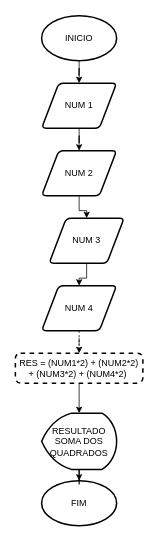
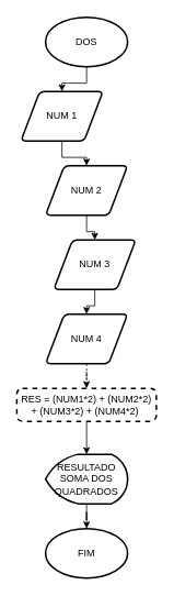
  <mxCell id="0" />
  <mxCell id="1" parent="0" />
  <mxCell id="2" value="" style="edgeStyle=orthogonalEdgeStyle;rounded=0;orthogonalLoop=1;jettySize=auto;html=1;" edge="1" parent="1" source="3" target="6"><mxGeometry relative="1" as="geometry" /></mxCell>
- <mxCell id="3" value="INICIO" style="strokeWidth=2;html=1;shape=mxgraph.flowchart.start_1;whiteSpace=wrap;" vertex="1" parent="1"><mxGeometry x="55" y="20" width="100" height="60" as="geometry" /></mxCell>
+ <mxCell id="3" value="DOS" style="strokeWidth=2;html=1;shape=mxgraph.flowchart.start_1;whiteSpace=wrap;" vertex="1" parent="1"><mxGeometry x="55" y="20" width="100" height="60" as="geometry" /></mxCell>
  <mxCell id="4" value="FIM" style="strokeWidth=2;html=1;shape=mxgraph.flowchart.start_1;whiteSpace=wrap;" vertex="1" parent="1"><mxGeometry x="55" y="640" width="100" height="60" as="geometry" /></mxCell>
  <mxCell id="5" value="" style="edgeStyle=orthogonalEdgeStyle;rounded=0;orthogonalLoop=1;jettySize=auto;html=1;" edge="1" parent="1" source="6" target="8"><mxGeometry relative="1" as="geometry" /></mxCell>
- <mxCell id="6" value="NUM 1" style="shape=parallelogram;html=1;strokeWidth=2;perimeter=parallelogramPerimeter;whiteSpace=wrap;rounded=1;arcSize=12;size=0.23;" vertex="1" parent="1"><mxGeometry x="55" y="110" width="100" height="60" as="geometry" /></mxCell>
+ <mxCell id="6" value="NUM 1" style="shape=parallelogram;html=1;strokeWidth=2;perimeter=parallelogramPerimeter;whiteSpace=wrap;rounded=1;arcSize=12;size=0.23;" vertex="1" parent="1"><mxGeometry x="25" y="110" width="100" height="60" as="geometry" /></mxCell>
  <mxCell id="7" value="" style="edgeStyle=orthogonalEdgeStyle;rounded=0;orthogonalLoop=1;jettySize=auto;html=1;" edge="1" parent="1" source="8" target="10"><mxGeometry relative="1" as="geometry" /></mxCell>
  <mxCell id="8" value="NUM 2" style="shape=parallelogram;html=1;strokeWidth=2;perimeter=parallelogramPerimeter;whiteSpace=wrap;rounded=1;arcSize=12;size=0.23;" vertex="1" parent="1"><mxGeometry x="55" y="200" width="100" height="60" as="geometry" /></mxCell>
  <mxCell id="9" value="" style="edgeStyle=orthogonalEdgeStyle;rounded=0;orthogonalLoop=1;jettySize=auto;html=1;" edge="1" parent="1" source="10" target="12"><mxGeometry relative="1" as="geometry" /></mxCell>
  <mxCell id="10" value="NUM 3" style="shape=parallelogram;html=1;strokeWidth=2;perimeter=parallelogramPerimeter;whiteSpace=wrap;rounded=1;arcSize=12;size=0.23;" vertex="1" parent="1"><mxGeometry x="65" y="290" width="100" height="60" as="geometry" /></mxCell>
  <mxCell id="11" value="" style="edgeStyle=orthogonalEdgeStyle;rounded=0;orthogonalLoop=1;jettySize=auto;html=1;dashed=1;" edge="1" parent="1" source="12" target="14"><mxGeometry relative="1" as="geometry" /></mxCell>
  <mxCell id="12" value="NUM 4" style="shape=parallelogram;html=1;strokeWidth=2;perimeter=parallelogramPerimeter;whiteSpace=wrap;rounded=1;arcSize=12;size=0.23;" vertex="1" parent="1"><mxGeometry x="55" y="380" width="100" height="60" as="geometry" /></mxCell>
  <mxCell id="13" value="" style="edgeStyle=orthogonalEdgeStyle;rounded=0;orthogonalLoop=1;jettySize=auto;html=1;" edge="1" parent="1" source="14" target="16"><mxGeometry relative="1" as="geometry" /></mxCell>
  <mxCell id="14" value="RES = (NUM1*2) + (NUM2*2) + (NUM3*2) + (NUM4*2)&amp;nbsp;" style="rounded=1;whiteSpace=wrap;html=1;absoluteArcSize=1;arcSize=14;strokeWidth=2;dashed=1;" vertex="1" parent="1"><mxGeometry x="20" y="470" width="170" height="40" as="geometry" /></mxCell>
  <mxCell id="15" value="" style="edgeStyle=orthogonalEdgeStyle;rounded=0;orthogonalLoop=1;jettySize=auto;html=1;" edge="1" parent="1" source="16" target="4"><mxGeometry relative="1" as="geometry" /></mxCell>
- <mxCell id="16" value="RESULTADO SOMA DOS QUADRADOS" style="strokeWidth=2;html=1;shape=mxgraph.flowchart.display;whiteSpace=wrap;" vertex="1" parent="1"><mxGeometry x="55" y="550" width="100" height="75" as="geometry" /></mxCell>
+ <mxCell id="16" value="RESULTADO SOMA DOS QUADRADOS" style="strokeWidth=2;html=1;shape=mxgraph.flowchart.display;whiteSpace=wrap;" vertex="1" parent="1"><mxGeometry x="55" y="550" width="100" height="60" as="geometry" /></mxCell>
